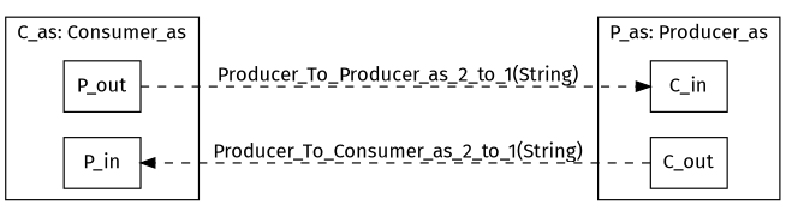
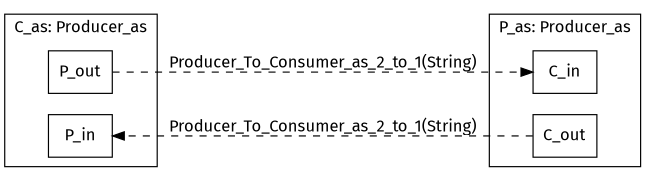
  digraph {
    fontname="Fira Sans"
    rankdir=LR
    node [fontname="Fira Sans" shape=box]
    edge [fontname="Fira Sans" style=dashed]
    n1 [label=P_in]
    n2 [label=P_out]
    n3 [label=C_in]
    n4 [label=C_out]
    subgraph cluster_1 {
-     label="C_as: Consumer_as"
+     label="C_as: Producer_as"
      n1
      n2
    }
    subgraph cluster_2 {
      label="P_as: Producer_as"
      n3
      n4
    }
-   n2 -> n3 [label="Producer_To_Producer_as_2_to_1(String)"]
+   n2 -> n3 [label="Producer_To_Consumer_as_2_to_1(String)"]
    n4 -> n1 [label="Producer_To_Consumer_as_2_to_1(String)"]
  }
